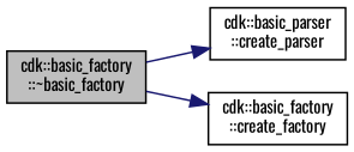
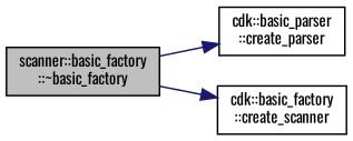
  digraph {
    fontname=Oswald
    rankdir=LR
    node [color=black fillcolor=white fontname=Oswald fontsize=10 shape=record style=filled]
    edge [color=midnightblue fontname=Oswald fontsize=10 labelfontname=Helvetica labelfontsize=10 style=solid]
-   n1 [fillcolor=grey75 fontcolor=black height=0.2 label="cdk::basic_factory\l::~basic_factory" width=0.4]
+   n1 [fillcolor=grey75 fontcolor=black height=0.2 label="scanner::basic_factory\l::~basic_factory" width=0.4]
    n2 [height=0.2 label="cdk::basic_parser\l::create_parser" width=0.4]
-   n3 [height=0.2 label="cdk::basic_factory\l::create_factory" width=0.4]
+   n3 [height=0.2 label="cdk::basic_factory\l::create_scanner" width=0.4]
    n1 -> n2
    n1 -> n3
  }
